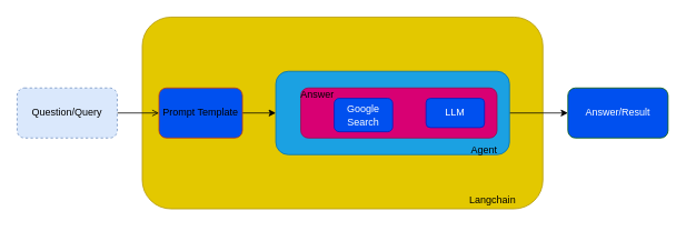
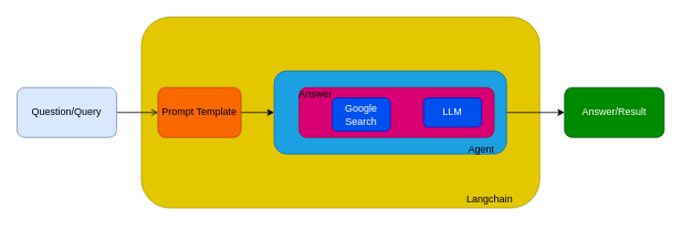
  <mxCell id="0" />
  <mxCell id="1" parent="0" />
  <mxCell id="2" value="" style="rounded=1;whiteSpace=wrap;html=1;fillColor=#e3c800;fontColor=#000000;strokeColor=#B09500;" parent="1" vertex="1"><mxGeometry x="170" y="20" width="480" height="230" as="geometry" /></mxCell>
  <mxCell id="3" style="edgeStyle=orthogonalEdgeStyle;rounded=0;orthogonalLoop=1;jettySize=auto;html=1;exitX=1;exitY=0.5;exitDx=0;exitDy=0;entryX=0;entryY=0.5;entryDx=0;entryDy=0;" parent="1" source="4" target="8" edge="1"><mxGeometry relative="1" as="geometry" /></mxCell>
- <mxCell id="4" value="Prompt Template" style="rounded=1;whiteSpace=wrap;html=1;fillColor=#0050ef;fontColor=#000000;strokeColor=#C73500;" parent="1" vertex="1"><mxGeometry x="190" y="105" width="100" height="60" as="geometry" /></mxCell>
+ <mxCell id="4" value="Prompt Template" style="rounded=1;whiteSpace=wrap;html=1;fillColor=#fa6800;fontColor=#000000;strokeColor=#C73500;" parent="1" vertex="1"><mxGeometry x="190" y="105" width="100" height="60" as="geometry" /></mxCell>
  <mxCell id="5" style="edgeStyle=orthogonalEdgeStyle;rounded=0;orthogonalLoop=1;jettySize=auto;html=1;exitX=1;exitY=0.5;exitDx=0;exitDy=0;endArrow=open;" parent="1" source="6" target="4" edge="1"><mxGeometry relative="1" as="geometry" /></mxCell>
- <mxCell id="6" value="Question/Query" style="rounded=1;whiteSpace=wrap;html=1;fillColor=#dae8fc;strokeColor=#6c8ebf;dashed=1;" parent="1" vertex="1"><mxGeometry x="20" y="105" width="120" height="60" as="geometry" /></mxCell>
+ <mxCell id="6" value="Question/Query" style="rounded=1;whiteSpace=wrap;html=1;fillColor=#dae8fc;strokeColor=#6c8ebf;" parent="1" vertex="1"><mxGeometry x="20" y="105" width="120" height="60" as="geometry" /></mxCell>
  <mxCell id="7" style="edgeStyle=orthogonalEdgeStyle;rounded=0;orthogonalLoop=1;jettySize=auto;html=1;exitX=1;exitY=0.5;exitDx=0;exitDy=0;entryX=0;entryY=0.5;entryDx=0;entryDy=0;" parent="1" source="8" target="11" edge="1"><mxGeometry relative="1" as="geometry" /></mxCell>
  <mxCell id="8" value="" style="rounded=1;whiteSpace=wrap;html=1;fillColor=#1ba1e2;fontColor=#ffffff;strokeColor=#006EAF;" parent="1" vertex="1"><mxGeometry x="330" y="85" width="280" height="100" as="geometry" /></mxCell>
  <mxCell id="9" value="" style="rounded=1;whiteSpace=wrap;html=1;fillColor=#d80073;fontColor=#ffffff;strokeColor=#A50040;" parent="1" vertex="1"><mxGeometry x="360" y="105" width="235" height="60" as="geometry" /></mxCell>
  <mxCell id="10" value="LLM" style="rounded=1;whiteSpace=wrap;html=1;fillColor=#0050ef;fontColor=#ffffff;strokeColor=#001DBC;" parent="1" vertex="1"><mxGeometry x="510" y="117.5" width="70" height="35" as="geometry" /></mxCell>
- <mxCell id="11" value="Answer/Result" style="rounded=1;whiteSpace=wrap;html=1;fillColor=#0050ef;fontColor=#ffffff;strokeColor=#005700;" parent="1" vertex="1"><mxGeometry x="680" y="105" width="120" height="60" as="geometry" /></mxCell>
+ <mxCell id="11" value="Answer/Result" style="rounded=1;whiteSpace=wrap;html=1;fillColor=#008a00;fontColor=#ffffff;strokeColor=#005700;" parent="1" vertex="1"><mxGeometry x="680" y="105" width="120" height="60" as="geometry" /></mxCell>
  <mxCell id="12" value="Google Search" style="rounded=1;whiteSpace=wrap;html=1;fillColor=#0050ef;fontColor=#ffffff;strokeColor=#001DBC;" parent="1" vertex="1"><mxGeometry x="400" y="117.5" width="70" height="40" as="geometry" /></mxCell>
  <mxCell id="13" value="Agent" style="text;html=1;strokeColor=none;fillColor=none;align=center;verticalAlign=middle;whiteSpace=wrap;rounded=0;" parent="1" vertex="1"><mxGeometry x="550" y="165" width="60" height="30" as="geometry" /></mxCell>
  <mxCell id="14" value="Answer" style="text;html=1;strokeColor=none;fillColor=none;align=center;verticalAlign=middle;whiteSpace=wrap;rounded=0;" parent="1" vertex="1"><mxGeometry x="350" y="98" width="60" height="30" as="geometry" /></mxCell>
  <mxCell id="15" value="Langchain" style="text;html=1;strokeColor=none;fillColor=none;align=center;verticalAlign=middle;whiteSpace=wrap;rounded=0;" parent="1" vertex="1"><mxGeometry x="560" y="225" width="60" height="30" as="geometry" /></mxCell>
